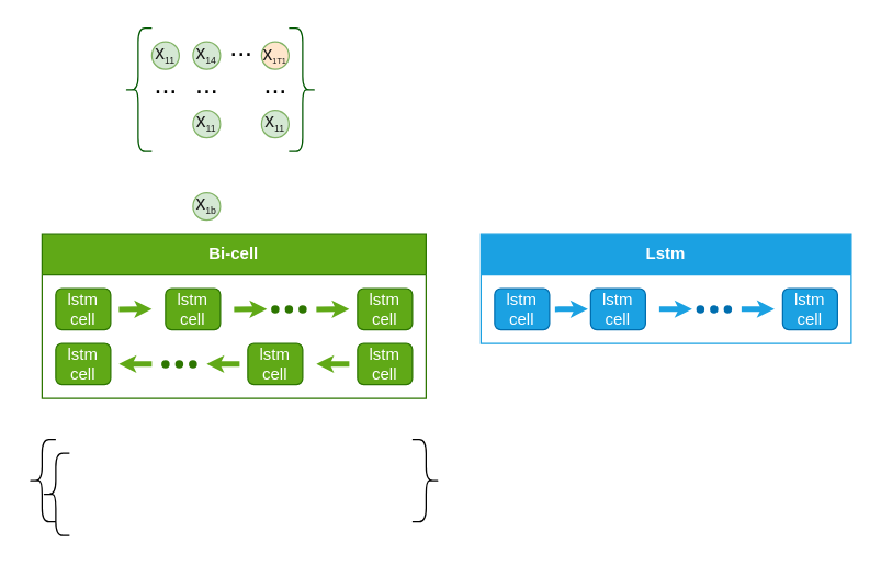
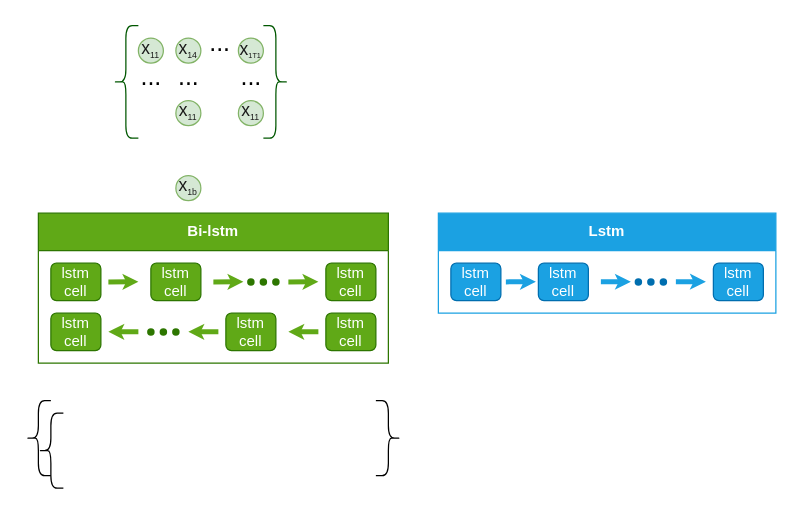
  <mxCell id="0" />
  <mxCell id="1" parent="0" />
- <mxCell id="2" value="Bi-cell" style="swimlane;whiteSpace=wrap;html=1;fillColor=#60a917;fontColor=#ffffff;strokeColor=#2D7600;startSize=30;" vertex="1" parent="1"><mxGeometry x="30" y="170" width="280" height="120" as="geometry" /></mxCell>
+ <mxCell id="2" value="Bi-lstm" style="swimlane;whiteSpace=wrap;html=1;fillColor=#60a917;fontColor=#ffffff;strokeColor=#2D7600;startSize=30;" vertex="1" parent="1"><mxGeometry x="30" y="170" width="280" height="120" as="geometry" /></mxCell>
  <mxCell id="3" style="edgeStyle=orthogonalEdgeStyle;rounded=0;orthogonalLoop=1;jettySize=auto;html=1;exitX=1;exitY=0.5;exitDx=0;exitDy=0;endSize=0;startSize=7;jumpSize=6;strokeWidth=4;fillColor=#60a917;strokeColor=#60a917;" edge="1" parent="2"><mxGeometry relative="1" as="geometry"><mxPoint x="56" y="54.86" as="sourcePoint" /><mxPoint x="80" y="54.99" as="targetPoint" /><Array as="points"><mxPoint x="80" y="54.86" /></Array></mxGeometry></mxCell>
  <mxCell id="4" value="lstm &lt;br&gt;cell" style="rounded=1;whiteSpace=wrap;html=1;fillColor=#60a917;strokeColor=#2D7600;fontColor=#ffffff;" vertex="1" parent="2"><mxGeometry x="10" y="40" width="40" height="30" as="geometry" /></mxCell>
  <mxCell id="5" value="lstm cell" style="rounded=1;whiteSpace=wrap;html=1;fillColor=#60a917;strokeColor=#2D7600;fontColor=#ffffff;" vertex="1" parent="2"><mxGeometry x="150" y="80" width="40" height="30" as="geometry" /></mxCell>
  <mxCell id="6" value="lstm cell" style="rounded=1;whiteSpace=wrap;html=1;fillColor=#60a917;strokeColor=#2D7600;fontColor=#ffffff;" vertex="1" parent="2"><mxGeometry x="90" y="40" width="40" height="30" as="geometry" /></mxCell>
  <mxCell id="7" value="lstm cell" style="rounded=1;whiteSpace=wrap;html=1;fillColor=#60a917;strokeColor=#2D7600;fontColor=#ffffff;" vertex="1" parent="2"><mxGeometry x="230" y="80" width="40" height="30" as="geometry" /></mxCell>
  <mxCell id="8" style="edgeStyle=orthogonalEdgeStyle;rounded=0;orthogonalLoop=1;jettySize=auto;html=1;exitX=1;exitY=0.5;exitDx=0;exitDy=0;endSize=0;startSize=7;jumpSize=6;strokeWidth=4;fillColor=#60a917;strokeColor=#60a917;" edge="1" parent="2"><mxGeometry relative="1" as="geometry"><mxPoint x="140" y="54.86" as="sourcePoint" /><mxPoint x="164" y="54.99" as="targetPoint" /><Array as="points"><mxPoint x="164" y="54.86" /></Array></mxGeometry></mxCell>
  <mxCell id="9" value="" style="shape=waypoint;sketch=0;fillStyle=solid;size=6;pointerEvents=1;points=[];fillColor=#60a917;resizable=0;rotatable=0;perimeter=centerPerimeter;snapToPoint=1;fontColor=#ffffff;strokeColor=#2D7600;" vertex="1" parent="2"><mxGeometry x="160" y="45" width="20" height="20" as="geometry" /></mxCell>
  <mxCell id="10" value="" style="shape=waypoint;sketch=0;fillStyle=solid;size=6;pointerEvents=1;points=[];fillColor=#60a917;resizable=0;rotatable=0;perimeter=centerPerimeter;snapToPoint=1;fontColor=#ffffff;strokeColor=#2D7600;" vertex="1" parent="2"><mxGeometry x="170" y="45" width="20" height="20" as="geometry" /></mxCell>
  <mxCell id="11" value="" style="shape=waypoint;sketch=0;fillStyle=solid;size=6;pointerEvents=1;points=[];fillColor=#60a917;resizable=0;rotatable=0;perimeter=centerPerimeter;snapToPoint=1;fontColor=#ffffff;strokeColor=#2D7600;" vertex="1" parent="2"><mxGeometry x="180" y="45" width="20" height="20" as="geometry" /></mxCell>
  <mxCell id="12" value="lstm cell" style="rounded=1;whiteSpace=wrap;html=1;fillColor=#60a917;strokeColor=#2D7600;fontColor=#ffffff;" vertex="1" parent="2"><mxGeometry x="230" y="40" width="40" height="30" as="geometry" /></mxCell>
  <mxCell id="13" style="edgeStyle=orthogonalEdgeStyle;rounded=0;orthogonalLoop=1;jettySize=auto;html=1;exitX=1;exitY=0.5;exitDx=0;exitDy=0;endSize=0;startSize=7;jumpSize=6;strokeWidth=4;fillColor=#60a917;strokeColor=#60a917;" edge="1" parent="2"><mxGeometry relative="1" as="geometry"><mxPoint x="200" y="54.86" as="sourcePoint" /><mxPoint x="224" y="54.99" as="targetPoint" /><Array as="points"><mxPoint x="224" y="54.86" /></Array></mxGeometry></mxCell>
  <mxCell id="14" style="edgeStyle=orthogonalEdgeStyle;rounded=0;orthogonalLoop=1;jettySize=auto;html=1;exitX=1;exitY=0.5;exitDx=0;exitDy=0;endSize=0;startSize=7;jumpSize=6;strokeWidth=4;fillColor=#60a917;strokeColor=#60a917;" edge="1" parent="2"><mxGeometry relative="1" as="geometry"><mxPoint x="224" y="94.99" as="sourcePoint" /><mxPoint x="200" y="94.86" as="targetPoint" /><Array as="points"><mxPoint x="224" y="94.86" /></Array></mxGeometry></mxCell>
  <mxCell id="15" style="edgeStyle=orthogonalEdgeStyle;rounded=0;orthogonalLoop=1;jettySize=auto;html=1;exitX=1;exitY=0.5;exitDx=0;exitDy=0;endSize=0;startSize=7;jumpSize=6;strokeWidth=4;fillColor=#60a917;strokeColor=#60a917;" edge="1" parent="2"><mxGeometry relative="1" as="geometry"><mxPoint x="144" y="94.99" as="sourcePoint" /><mxPoint x="120" y="94.86" as="targetPoint" /><Array as="points"><mxPoint x="144" y="94.86" /></Array></mxGeometry></mxCell>
  <mxCell id="16" value="" style="shape=waypoint;sketch=0;fillStyle=solid;size=6;pointerEvents=1;points=[];fillColor=#60a917;resizable=0;rotatable=0;perimeter=centerPerimeter;snapToPoint=1;fontColor=#ffffff;strokeColor=#2D7600;" vertex="1" parent="2"><mxGeometry x="100" y="85" width="20" height="20" as="geometry" /></mxCell>
  <mxCell id="17" value="" style="shape=waypoint;sketch=0;fillStyle=solid;size=6;pointerEvents=1;points=[];fillColor=#60a917;resizable=0;rotatable=0;perimeter=centerPerimeter;snapToPoint=1;fontColor=#ffffff;strokeColor=#2D7600;" vertex="1" parent="2"><mxGeometry x="90" y="85" width="20" height="20" as="geometry" /></mxCell>
  <mxCell id="18" value="" style="shape=waypoint;sketch=0;fillStyle=solid;size=6;pointerEvents=1;points=[];fillColor=#60a917;resizable=0;rotatable=0;perimeter=centerPerimeter;snapToPoint=1;fontColor=#ffffff;strokeColor=#2D7600;" vertex="1" parent="2"><mxGeometry x="80" y="85" width="20" height="20" as="geometry" /></mxCell>
  <mxCell id="19" value="lstm cell" style="rounded=1;whiteSpace=wrap;html=1;fillColor=#60a917;strokeColor=#2D7600;fontColor=#ffffff;" vertex="1" parent="2"><mxGeometry x="10" y="80" width="40" height="30" as="geometry" /></mxCell>
  <mxCell id="20" style="edgeStyle=orthogonalEdgeStyle;rounded=0;orthogonalLoop=1;jettySize=auto;html=1;exitX=1;exitY=0.5;exitDx=0;exitDy=0;endSize=0;startSize=7;jumpSize=6;strokeWidth=4;fillColor=#60a917;strokeColor=#60a917;" edge="1" parent="2"><mxGeometry relative="1" as="geometry"><mxPoint x="80" y="94.99" as="sourcePoint" /><mxPoint x="56" y="94.86" as="targetPoint" /><Array as="points"><mxPoint x="80" y="94.86" /></Array></mxGeometry></mxCell>
  <mxCell id="21" value="Lstm" style="swimlane;whiteSpace=wrap;html=1;fillColor=#1ba1e2;fontColor=#ffffff;strokeColor=#1ba1e2;startSize=30;" vertex="1" parent="1"><mxGeometry x="350" y="170" width="270" height="80" as="geometry" /></mxCell>
  <mxCell id="22" value="lstm cell" style="rounded=1;whiteSpace=wrap;html=1;fillColor=#1ba1e2;strokeColor=#006EAF;fontColor=#ffffff;" vertex="1" parent="21"><mxGeometry x="10" y="40" width="40" height="30" as="geometry" /></mxCell>
  <mxCell id="23" style="edgeStyle=orthogonalEdgeStyle;rounded=0;orthogonalLoop=1;jettySize=auto;html=1;exitX=1;exitY=0.5;exitDx=0;exitDy=0;endSize=0;startSize=7;jumpSize=6;strokeWidth=4;fillColor=#1ba1e2;strokeColor=#1ba1e2;" edge="1" parent="21"><mxGeometry relative="1" as="geometry"><mxPoint x="54" y="54.83" as="sourcePoint" /><mxPoint x="78" y="54.96" as="targetPoint" /><Array as="points"><mxPoint x="78" y="54.83" /></Array></mxGeometry></mxCell>
  <mxCell id="24" value="lstm cell" style="rounded=1;whiteSpace=wrap;html=1;fillColor=#1ba1e2;strokeColor=#006EAF;fontColor=#ffffff;" vertex="1" parent="21"><mxGeometry x="80" y="40" width="40" height="30" as="geometry" /></mxCell>
  <mxCell id="25" value="lstm cell" style="rounded=1;whiteSpace=wrap;html=1;fillColor=#1ba1e2;strokeColor=#006EAF;fontColor=#ffffff;" vertex="1" parent="21"><mxGeometry x="220" y="40" width="40" height="30" as="geometry" /></mxCell>
  <mxCell id="26" style="edgeStyle=orthogonalEdgeStyle;rounded=0;orthogonalLoop=1;jettySize=auto;html=1;exitX=1;exitY=0.5;exitDx=0;exitDy=0;endSize=0;startSize=7;jumpSize=6;strokeWidth=4;fillColor=#1ba1e2;strokeColor=#1ba1e2;" edge="1" parent="21"><mxGeometry relative="1" as="geometry"><mxPoint x="130" y="54.8" as="sourcePoint" /><mxPoint x="154" y="54.93" as="targetPoint" /><Array as="points"><mxPoint x="154" y="54.8" /></Array></mxGeometry></mxCell>
  <mxCell id="27" value="" style="shape=waypoint;sketch=0;fillStyle=solid;size=6;pointerEvents=1;points=[];fillColor=#1ba1e2;resizable=0;rotatable=0;perimeter=centerPerimeter;snapToPoint=1;fontColor=#ffffff;strokeColor=#006EAF;" vertex="1" parent="21"><mxGeometry x="150" y="45" width="20" height="20" as="geometry" /></mxCell>
  <mxCell id="28" value="" style="shape=waypoint;sketch=0;fillStyle=solid;size=6;pointerEvents=1;points=[];fillColor=#1ba1e2;resizable=0;rotatable=0;perimeter=centerPerimeter;snapToPoint=1;fontColor=#ffffff;strokeColor=#006EAF;" vertex="1" parent="21"><mxGeometry x="160" y="45" width="20" height="20" as="geometry" /></mxCell>
  <mxCell id="29" value="" style="shape=waypoint;sketch=0;fillStyle=solid;size=6;pointerEvents=1;points=[];fillColor=#1ba1e2;resizable=0;rotatable=0;perimeter=centerPerimeter;snapToPoint=1;fontColor=#ffffff;strokeColor=#006EAF;" vertex="1" parent="21"><mxGeometry x="170" y="45" width="20" height="20" as="geometry" /></mxCell>
  <mxCell id="30" style="edgeStyle=orthogonalEdgeStyle;rounded=0;orthogonalLoop=1;jettySize=auto;html=1;exitX=1;exitY=0.5;exitDx=0;exitDy=0;endSize=0;startSize=7;jumpSize=6;strokeWidth=4;fillColor=#1ba1e2;strokeColor=#1ba1e2;" edge="1" parent="21"><mxGeometry relative="1" as="geometry"><mxPoint x="190" y="54.71" as="sourcePoint" /><mxPoint x="214" y="54.84" as="targetPoint" /><Array as="points"><mxPoint x="214" y="54.71" /></Array></mxGeometry></mxCell>
  <mxCell id="31" value="" style="shape=curlyBracket;whiteSpace=wrap;html=1;rounded=1;flipH=1;labelPosition=right;verticalLabelPosition=middle;align=left;verticalAlign=middle;fillColor=#008a00;fontColor=#ffffff;strokeColor=#005700;" vertex="1" parent="1"><mxGeometry x="210" y="20" width="20" height="90" as="geometry" /></mxCell>
  <mxCell id="32" value="" style="shape=curlyBracket;whiteSpace=wrap;html=1;rounded=1;labelPosition=left;verticalLabelPosition=middle;align=right;verticalAlign=middle;fillColor=#008a00;fontColor=#ffffff;strokeColor=#005700;" vertex="1" parent="1"><mxGeometry x="90" y="20" width="20" height="90" as="geometry" /></mxCell>
  <mxCell id="33" value="&lt;div style=&quot;&quot;&gt;&lt;font color=&quot;#1a1a1a&quot;&gt;&lt;font style=&quot;background-color: initial; font-size: 14px;&quot;&gt;x&lt;/font&gt;&lt;sub style=&quot;background-color: initial;&quot;&gt;&lt;font style=&quot;font-size: 7px;&quot;&gt;11&lt;/font&gt;&lt;/sub&gt;&lt;/font&gt;&lt;/div&gt;" style="ellipse;whiteSpace=wrap;html=1;aspect=fixed;strokeWidth=1;perimeterSpacing=1;horizontal=1;verticalAlign=bottom;fontSize=9;fillColor=#d5e8d4;strokeColor=#82b366;align=center;" vertex="1" parent="1"><mxGeometry x="110" y="30" width="20" height="20" as="geometry" /></mxCell>
  <mxCell id="34" value="&lt;div style=&quot;&quot;&gt;&lt;font color=&quot;#1a1a1a&quot;&gt;&lt;font style=&quot;background-color: initial; font-size: 14px;&quot;&gt;x&lt;/font&gt;&lt;sub style=&quot;background-color: initial;&quot;&gt;&lt;font style=&quot;font-size: 7px;&quot;&gt;1b&lt;/font&gt;&lt;/sub&gt;&lt;/font&gt;&lt;/div&gt;" style="ellipse;whiteSpace=wrap;html=1;aspect=fixed;strokeWidth=1;perimeterSpacing=1;horizontal=1;verticalAlign=bottom;fontSize=9;fillColor=#d5e8d4;strokeColor=#82b366;align=center;" vertex="1" parent="1"><mxGeometry x="140" y="140" width="20" height="20" as="geometry" /></mxCell>
  <mxCell id="35" value="&lt;div style=&quot;&quot;&gt;&lt;font color=&quot;#1a1a1a&quot;&gt;&lt;font style=&quot;background-color: initial; font-size: 14px;&quot;&gt;x&lt;/font&gt;&lt;sub style=&quot;background-color: initial;&quot;&gt;&lt;font style=&quot;font-size: 7px;&quot;&gt;14&lt;/font&gt;&lt;/sub&gt;&lt;/font&gt;&lt;/div&gt;" style="ellipse;whiteSpace=wrap;html=1;aspect=fixed;strokeWidth=1;perimeterSpacing=1;horizontal=1;verticalAlign=bottom;fontSize=9;fillColor=#d5e8d4;strokeColor=#82b366;align=center;" vertex="1" parent="1"><mxGeometry x="140" y="30" width="20" height="20" as="geometry" /></mxCell>
- <mxCell id="36" value="&lt;div style=&quot;&quot;&gt;&lt;font color=&quot;#1a1a1a&quot;&gt;&lt;font style=&quot;background-color: initial; font-size: 14px;&quot;&gt;x&lt;/font&gt;&lt;span style=&quot;background-color: initial;&quot;&gt;&lt;font style=&quot;font-size: 7px;&quot;&gt;&lt;sub&gt;1T1&lt;/sub&gt;&lt;/font&gt;&lt;/span&gt;&lt;/font&gt;&lt;/div&gt;" style="ellipse;whiteSpace=wrap;html=1;aspect=fixed;strokeWidth=1;perimeterSpacing=1;horizontal=1;verticalAlign=bottom;fontSize=9;fillColor=#ffe6cc;strokeColor=#82b366;align=center;" vertex="1" parent="1"><mxGeometry x="190" y="30" width="20" height="20" as="geometry" /></mxCell>
+ <mxCell id="36" value="&lt;div style=&quot;&quot;&gt;&lt;font color=&quot;#1a1a1a&quot;&gt;&lt;font style=&quot;background-color: initial; font-size: 14px;&quot;&gt;x&lt;/font&gt;&lt;span style=&quot;background-color: initial;&quot;&gt;&lt;font style=&quot;font-size: 7px;&quot;&gt;&lt;sub&gt;1T1&lt;/sub&gt;&lt;/font&gt;&lt;/span&gt;&lt;/font&gt;&lt;/div&gt;" style="ellipse;whiteSpace=wrap;html=1;aspect=fixed;strokeWidth=1;perimeterSpacing=1;horizontal=1;verticalAlign=bottom;fontSize=9;fillColor=#d5e8d4;strokeColor=#82b366;align=center;" vertex="1" parent="1"><mxGeometry x="190" y="30" width="20" height="20" as="geometry" /></mxCell>
  <mxCell id="37" value="&lt;div style=&quot;&quot;&gt;&lt;font color=&quot;#1a1a1a&quot;&gt;&lt;font style=&quot;background-color: initial; font-size: 14px;&quot;&gt;x&lt;/font&gt;&lt;sub style=&quot;background-color: initial;&quot;&gt;&lt;font style=&quot;font-size: 7px;&quot;&gt;11&lt;/font&gt;&lt;/sub&gt;&lt;/font&gt;&lt;/div&gt;" style="ellipse;whiteSpace=wrap;html=1;aspect=fixed;strokeWidth=1;perimeterSpacing=1;horizontal=1;verticalAlign=bottom;fontSize=9;fillColor=#d5e8d4;strokeColor=#82b366;align=center;" vertex="1" parent="1"><mxGeometry x="140" y="80" width="20" height="20" as="geometry" /></mxCell>
  <mxCell id="38" value="&lt;font style=&quot;font-size: 20px;&quot;&gt;...&lt;/font&gt;" style="text;html=1;align=center;verticalAlign=middle;resizable=0;points=[];autosize=1;strokeColor=none;fillColor=none;spacing=0;spacingTop=0;" vertex="1" parent="1"><mxGeometry x="100" y="45" width="40" height="30" as="geometry" /></mxCell>
  <mxCell id="39" value="&lt;font style=&quot;font-size: 20px;&quot;&gt;...&lt;/font&gt;" style="text;html=1;align=center;verticalAlign=middle;resizable=0;points=[];autosize=1;strokeColor=none;fillColor=none;" vertex="1" parent="1"><mxGeometry x="130" y="40" width="40" height="40" as="geometry" /></mxCell>
  <mxCell id="40" value="" style="shape=curlyBracket;whiteSpace=wrap;html=1;rounded=1;labelPosition=left;verticalLabelPosition=middle;align=right;verticalAlign=middle;" vertex="1" parent="1"><mxGeometry x="20" y="320" width="20" height="60" as="geometry" /></mxCell>
  <mxCell id="41" value="" style="shape=curlyBracket;whiteSpace=wrap;html=1;rounded=1;flipH=1;labelPosition=right;verticalLabelPosition=middle;align=left;verticalAlign=middle;" vertex="1" parent="1"><mxGeometry x="300" y="320" width="20" height="60" as="geometry" /></mxCell>
  <mxCell id="42" value="" style="shape=curlyBracket;whiteSpace=wrap;html=1;rounded=1;labelPosition=left;verticalLabelPosition=middle;align=right;verticalAlign=middle;" vertex="1" parent="1"><mxGeometry x="30" y="330" width="20" height="60" as="geometry" /></mxCell>
  <mxCell id="43" value="&lt;font style=&quot;font-size: 20px;&quot;&gt;...&lt;/font&gt;" style="text;html=1;align=center;verticalAlign=top;resizable=0;points=[];autosize=1;strokeColor=none;fillColor=none;spacing=-3;" vertex="1" parent="1"><mxGeometry x="160" y="20" width="30" height="30" as="geometry" /></mxCell>
  <mxCell id="44" value="&lt;div style=&quot;&quot;&gt;&lt;font color=&quot;#1a1a1a&quot;&gt;&lt;font style=&quot;background-color: initial; font-size: 14px;&quot;&gt;x&lt;/font&gt;&lt;sub style=&quot;background-color: initial;&quot;&gt;&lt;font style=&quot;font-size: 7px;&quot;&gt;11&lt;/font&gt;&lt;/sub&gt;&lt;/font&gt;&lt;/div&gt;" style="ellipse;whiteSpace=wrap;html=1;aspect=fixed;strokeWidth=1;perimeterSpacing=1;horizontal=1;verticalAlign=bottom;fontSize=9;fillColor=#d5e8d4;strokeColor=#82b366;align=center;" vertex="1" parent="1"><mxGeometry x="190" y="80" width="20" height="20" as="geometry" /></mxCell>
  <mxCell id="45" value="&lt;font style=&quot;font-size: 20px;&quot;&gt;...&lt;/font&gt;" style="text;html=1;align=center;verticalAlign=middle;resizable=0;points=[];autosize=1;strokeColor=none;fillColor=none;" vertex="1" parent="1"><mxGeometry x="180" y="40" width="40" height="40" as="geometry" /></mxCell>
